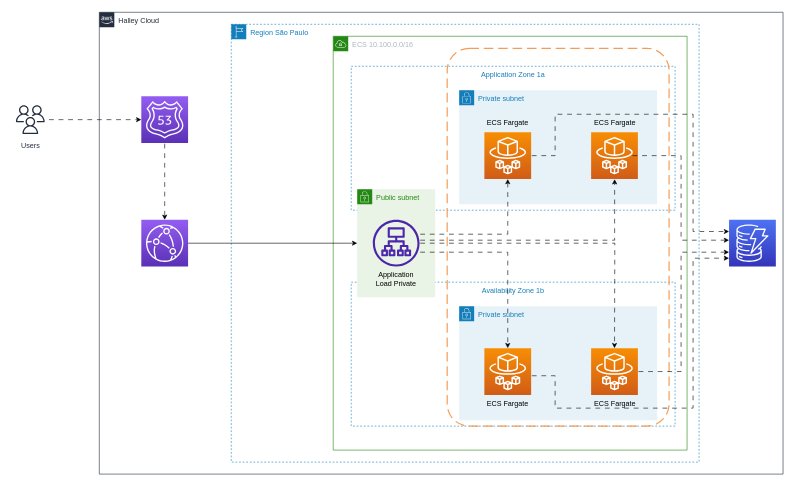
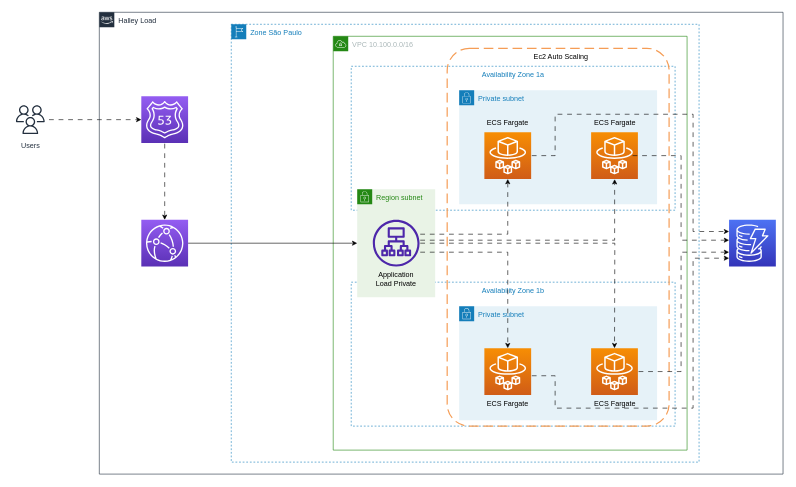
  <mxCell id="0" />
  <mxCell id="1" parent="0" />
  <mxCell id="2" style="edgeStyle=orthogonalEdgeStyle;rounded=0;orthogonalLoop=1;jettySize=auto;html=1;entryX=0;entryY=0.5;entryDx=0;entryDy=0;entryPerimeter=0;flowAnimation=1;" edge="1" parent="1" source="3" target="33"><mxGeometry relative="1" as="geometry" /></mxCell>
  <mxCell id="3" value="Users" style="sketch=0;outlineConnect=0;fontColor=#232F3E;gradientColor=none;strokeColor=#232F3E;fillColor=#ffffff;dashed=0;verticalLabelPosition=bottom;verticalAlign=top;align=center;html=1;fontSize=12;fontStyle=0;aspect=fixed;shape=mxgraph.aws4.resourceIcon;resIcon=mxgraph.aws4.users;" vertex="1" parent="1"><mxGeometry x="20" y="169" width="60" height="60" as="geometry" /></mxCell>
- <mxCell id="4" value="Halley Cloud" style="points=[[0,0],[0.25,0],[0.5,0],[0.75,0],[1,0],[1,0.25],[1,0.5],[1,0.75],[1,1],[0.75,1],[0.5,1],[0.25,1],[0,1],[0,0.75],[0,0.5],[0,0.25]];outlineConnect=0;gradientColor=none;html=1;whiteSpace=wrap;fontSize=12;fontStyle=0;container=1;pointerEvents=0;collapsible=0;recursiveResize=0;shape=mxgraph.aws4.group;grIcon=mxgraph.aws4.group_aws_cloud_alt;strokeColor=#232F3E;fillColor=none;verticalAlign=top;align=left;spacingLeft=30;fontColor=#232F3E;dashed=0;" vertex="1" parent="1"><mxGeometry x="165" y="20" width="1140" height="770" as="geometry" /></mxCell>
- <mxCell id="5" value="Region São Paulo" style="points=[[0,0],[0.25,0],[0.5,0],[0.75,0],[1,0],[1,0.25],[1,0.5],[1,0.75],[1,1],[0.75,1],[0.5,1],[0.25,1],[0,1],[0,0.75],[0,0.5],[0,0.25]];outlineConnect=0;gradientColor=none;html=1;whiteSpace=wrap;fontSize=12;fontStyle=0;container=1;pointerEvents=0;collapsible=0;recursiveResize=0;shape=mxgraph.aws4.group;grIcon=mxgraph.aws4.group_region;strokeColor=#147EBA;fillColor=none;verticalAlign=top;align=left;spacingLeft=30;fontColor=#147EBA;dashed=1;" vertex="1" parent="4"><mxGeometry x="220" y="20" width="780" height="730" as="geometry" /></mxCell>
- <mxCell id="6" value="ECS 10.100.0.0/16" style="points=[[0,0],[0.25,0],[0.5,0],[0.75,0],[1,0],[1,0.25],[1,0.5],[1,0.75],[1,1],[0.75,1],[0.5,1],[0.25,1],[0,1],[0,0.75],[0,0.5],[0,0.25]];outlineConnect=0;gradientColor=none;html=1;whiteSpace=wrap;fontSize=12;fontStyle=0;container=1;pointerEvents=0;collapsible=0;recursiveResize=0;shape=mxgraph.aws4.group;grIcon=mxgraph.aws4.group_vpc;strokeColor=#248814;fillColor=none;verticalAlign=top;align=left;spacingLeft=30;fontColor=#AAB7B8;dashed=0;" vertex="1" parent="5"><mxGeometry x="170" y="20" width="590" height="690" as="geometry" /></mxCell>
- <mxCell id="7" value="Application Zone 1a" style="fillColor=none;strokeColor=#147EBA;dashed=1;verticalAlign=top;fontStyle=0;fontColor=#147EBA;whiteSpace=wrap;html=1;" vertex="1" parent="6"><mxGeometry x="30" y="50" width="540" height="240" as="geometry" /></mxCell>
+ <mxCell id="4" value="Halley Load" style="points=[[0,0],[0.25,0],[0.5,0],[0.75,0],[1,0],[1,0.25],[1,0.5],[1,0.75],[1,1],[0.75,1],[0.5,1],[0.25,1],[0,1],[0,0.75],[0,0.5],[0,0.25]];outlineConnect=0;gradientColor=none;html=1;whiteSpace=wrap;fontSize=12;fontStyle=0;container=1;pointerEvents=0;collapsible=0;recursiveResize=0;shape=mxgraph.aws4.group;grIcon=mxgraph.aws4.group_aws_cloud_alt;strokeColor=#232F3E;fillColor=none;verticalAlign=top;align=left;spacingLeft=30;fontColor=#232F3E;dashed=0;" vertex="1" parent="1"><mxGeometry x="165" y="20" width="1140" height="770" as="geometry" /></mxCell>
+ <mxCell id="5" value="Zone São Paulo" style="points=[[0,0],[0.25,0],[0.5,0],[0.75,0],[1,0],[1,0.25],[1,0.5],[1,0.75],[1,1],[0.75,1],[0.5,1],[0.25,1],[0,1],[0,0.75],[0,0.5],[0,0.25]];outlineConnect=0;gradientColor=none;html=1;whiteSpace=wrap;fontSize=12;fontStyle=0;container=1;pointerEvents=0;collapsible=0;recursiveResize=0;shape=mxgraph.aws4.group;grIcon=mxgraph.aws4.group_region;strokeColor=#147EBA;fillColor=none;verticalAlign=top;align=left;spacingLeft=30;fontColor=#147EBA;dashed=1;" vertex="1" parent="4"><mxGeometry x="220" y="20" width="780" height="730" as="geometry" /></mxCell>
+ <mxCell id="6" value="VPC 10.100.0.0/16" style="points=[[0,0],[0.25,0],[0.5,0],[0.75,0],[1,0],[1,0.25],[1,0.5],[1,0.75],[1,1],[0.75,1],[0.5,1],[0.25,1],[0,1],[0,0.75],[0,0.5],[0,0.25]];outlineConnect=0;gradientColor=none;html=1;whiteSpace=wrap;fontSize=12;fontStyle=0;container=1;pointerEvents=0;collapsible=0;recursiveResize=0;shape=mxgraph.aws4.group;grIcon=mxgraph.aws4.group_vpc;strokeColor=#248814;fillColor=none;verticalAlign=top;align=left;spacingLeft=30;fontColor=#AAB7B8;dashed=0;" vertex="1" parent="5"><mxGeometry x="170" y="20" width="590" height="690" as="geometry" /></mxCell>
+ <mxCell id="7" value="Availability Zone 1a" style="fillColor=none;strokeColor=#147EBA;dashed=1;verticalAlign=top;fontStyle=0;fontColor=#147EBA;whiteSpace=wrap;html=1;" vertex="1" parent="6"><mxGeometry x="30" y="50" width="540" height="240" as="geometry" /></mxCell>
  <mxCell id="8" value="Availability Zone 1b" style="fillColor=none;strokeColor=#147EBA;dashed=1;verticalAlign=top;fontStyle=0;fontColor=#147EBA;whiteSpace=wrap;html=1;" vertex="1" parent="6"><mxGeometry x="30" y="410" width="540" height="240" as="geometry" /></mxCell>
  <mxCell id="9" value="" style="rounded=1;arcSize=10;dashed=1;strokeColor=#F59D56;fillColor=none;gradientColor=none;dashPattern=8 4;strokeWidth=2;" vertex="1" parent="6"><mxGeometry x="190" y="20" width="370" height="630" as="geometry" /></mxCell>
  <mxCell id="10" value="Private subnet" style="points=[[0,0],[0.25,0],[0.5,0],[0.75,0],[1,0],[1,0.25],[1,0.5],[1,0.75],[1,1],[0.75,1],[0.5,1],[0.25,1],[0,1],[0,0.75],[0,0.5],[0,0.25]];outlineConnect=0;gradientColor=none;html=1;whiteSpace=wrap;fontSize=12;fontStyle=0;container=1;pointerEvents=0;collapsible=0;recursiveResize=0;shape=mxgraph.aws4.group;grIcon=mxgraph.aws4.group_security_group;grStroke=0;strokeColor=#147EBA;fillColor=#E6F2F8;verticalAlign=top;align=left;spacingLeft=30;fontColor=#147EBA;dashed=0;" vertex="1" parent="6"><mxGeometry x="210" y="90" width="330" height="190" as="geometry" /></mxCell>
  <mxCell id="11" value="" style="sketch=0;points=[[0,0,0],[0.25,0,0],[0.5,0,0],[0.75,0,0],[1,0,0],[0,1,0],[0.25,1,0],[0.5,1,0],[0.75,1,0],[1,1,0],[0,0.25,0],[0,0.5,0],[0,0.75,0],[1,0.25,0],[1,0.5,0],[1,0.75,0]];outlineConnect=0;fontColor=#232F3E;gradientColor=#F78E04;gradientDirection=north;fillColor=#D05C17;strokeColor=#ffffff;dashed=0;verticalLabelPosition=bottom;verticalAlign=top;align=center;html=1;fontSize=12;fontStyle=0;aspect=fixed;shape=mxgraph.aws4.resourceIcon;resIcon=mxgraph.aws4.fargate;" vertex="1" parent="10"><mxGeometry x="220" y="70" width="78" height="78" as="geometry" /></mxCell>
  <mxCell id="12" value="" style="sketch=0;points=[[0,0,0],[0.25,0,0],[0.5,0,0],[0.75,0,0],[1,0,0],[0,1,0],[0.25,1,0],[0.5,1,0],[0.75,1,0],[1,1,0],[0,0.25,0],[0,0.5,0],[0,0.75,0],[1,0.25,0],[1,0.5,0],[1,0.75,0]];outlineConnect=0;fontColor=#232F3E;gradientColor=#F78E04;gradientDirection=north;fillColor=#D05C17;strokeColor=#ffffff;dashed=0;verticalLabelPosition=bottom;verticalAlign=top;align=center;html=1;fontSize=12;fontStyle=0;aspect=fixed;shape=mxgraph.aws4.resourceIcon;resIcon=mxgraph.aws4.fargate;" vertex="1" parent="10"><mxGeometry x="42" y="70" width="78" height="78" as="geometry" /></mxCell>
  <mxCell id="13" value="Private subnet" style="points=[[0,0],[0.25,0],[0.5,0],[0.75,0],[1,0],[1,0.25],[1,0.5],[1,0.75],[1,1],[0.75,1],[0.5,1],[0.25,1],[0,1],[0,0.75],[0,0.5],[0,0.25]];outlineConnect=0;gradientColor=none;html=1;whiteSpace=wrap;fontSize=12;fontStyle=0;container=1;pointerEvents=0;collapsible=0;recursiveResize=0;shape=mxgraph.aws4.group;grIcon=mxgraph.aws4.group_security_group;grStroke=0;strokeColor=#147EBA;fillColor=#E6F2F8;verticalAlign=top;align=left;spacingLeft=30;fontColor=#147EBA;dashed=0;" vertex="1" parent="6"><mxGeometry x="210" y="450" width="330" height="190" as="geometry" /></mxCell>
  <mxCell id="14" style="edgeStyle=orthogonalEdgeStyle;rounded=0;orthogonalLoop=1;jettySize=auto;html=1;flowAnimation=1;" edge="1" parent="13"><mxGeometry relative="1" as="geometry"><mxPoint x="120" y="116" as="sourcePoint" /><mxPoint x="450" y="-80" as="targetPoint" /><Array as="points"><mxPoint x="160" y="116" /><mxPoint x="160" y="170" /><mxPoint x="390" y="170" /><mxPoint x="390" y="-80" /></Array></mxGeometry></mxCell>
  <mxCell id="15" value="" style="sketch=0;points=[[0,0,0],[0.25,0,0],[0.5,0,0],[0.75,0,0],[1,0,0],[0,1,0],[0.25,1,0],[0.5,1,0],[0.75,1,0],[1,1,0],[0,0.25,0],[0,0.5,0],[0,0.75,0],[1,0.25,0],[1,0.5,0],[1,0.75,0]];outlineConnect=0;fontColor=#232F3E;gradientColor=#F78E04;gradientDirection=north;fillColor=#D05C17;strokeColor=#ffffff;dashed=0;verticalLabelPosition=bottom;verticalAlign=top;align=center;html=1;fontSize=12;fontStyle=0;aspect=fixed;shape=mxgraph.aws4.resourceIcon;resIcon=mxgraph.aws4.fargate;" vertex="1" parent="13"><mxGeometry x="42" y="70" width="78" height="78" as="geometry" /></mxCell>
  <mxCell id="16" value="ECS Fargate" style="text;html=1;strokeColor=none;fillColor=none;align=center;verticalAlign=middle;whiteSpace=wrap;rounded=0;" vertex="1" parent="13"><mxGeometry x="31" y="148" width="100" height="30" as="geometry" /></mxCell>
- <mxCell id="17" value="Public subnet" style="points=[[0,0],[0.25,0],[0.5,0],[0.75,0],[1,0],[1,0.25],[1,0.5],[1,0.75],[1,1],[0.75,1],[0.5,1],[0.25,1],[0,1],[0,0.75],[0,0.5],[0,0.25]];outlineConnect=0;gradientColor=none;html=1;whiteSpace=wrap;fontSize=12;fontStyle=0;container=1;pointerEvents=0;collapsible=0;recursiveResize=0;shape=mxgraph.aws4.group;grIcon=mxgraph.aws4.group_security_group;grStroke=0;strokeColor=#248814;fillColor=#E9F3E6;verticalAlign=top;align=left;spacingLeft=30;fontColor=#248814;dashed=0;" vertex="1" parent="6"><mxGeometry x="40" y="255" width="130" height="180" as="geometry" /></mxCell>
+ <mxCell id="17" value="Region subnet" style="points=[[0,0],[0.25,0],[0.5,0],[0.75,0],[1,0],[1,0.25],[1,0.5],[1,0.75],[1,1],[0.75,1],[0.5,1],[0.25,1],[0,1],[0,0.75],[0,0.5],[0,0.25]];outlineConnect=0;gradientColor=none;html=1;whiteSpace=wrap;fontSize=12;fontStyle=0;container=1;pointerEvents=0;collapsible=0;recursiveResize=0;shape=mxgraph.aws4.group;grIcon=mxgraph.aws4.group_security_group;grStroke=0;strokeColor=#248814;fillColor=#E9F3E6;verticalAlign=top;align=left;spacingLeft=30;fontColor=#248814;dashed=0;" vertex="1" parent="6"><mxGeometry x="40" y="255" width="130" height="180" as="geometry" /></mxCell>
  <mxCell id="18" value="" style="sketch=0;outlineConnect=0;fontColor=#232F3E;gradientColor=none;fillColor=#4D27AA;strokeColor=none;dashed=0;verticalLabelPosition=bottom;verticalAlign=top;align=center;html=1;fontSize=12;fontStyle=0;aspect=fixed;pointerEvents=1;shape=mxgraph.aws4.application_load_balancer;" vertex="1" parent="17"><mxGeometry x="26" y="51" width="78" height="78" as="geometry" /></mxCell>
+ <mxCell id="19" value="Ec2 Auto Scaling" style="text;html=1;strokeColor=none;fillColor=none;align=center;verticalAlign=middle;whiteSpace=wrap;rounded=0;" vertex="1" parent="6"><mxGeometry x="330" y="20" width="100" height="30" as="geometry" /></mxCell>
  <mxCell id="20" value="ECS Fargate" style="text;html=1;strokeColor=none;fillColor=none;align=center;verticalAlign=middle;whiteSpace=wrap;rounded=0;" vertex="1" parent="6"><mxGeometry x="241" y="130" width="100" height="30" as="geometry" /></mxCell>
  <mxCell id="21" value="Application&lt;br&gt;Load Private" style="text;html=1;strokeColor=none;fillColor=none;align=center;verticalAlign=middle;whiteSpace=wrap;rounded=0;" vertex="1" parent="6"><mxGeometry x="55" y="390" width="100" height="30" as="geometry" /></mxCell>
  <mxCell id="22" style="edgeStyle=orthogonalEdgeStyle;rounded=0;orthogonalLoop=1;jettySize=auto;html=1;entryX=0.5;entryY=1;entryDx=0;entryDy=0;entryPerimeter=0;flowAnimation=1;" edge="1" parent="6" source="18"><mxGeometry relative="1" as="geometry"><Array as="points"><mxPoint x="291" y="330" /></Array><mxPoint x="291" y="238" as="targetPoint" /></mxGeometry></mxCell>
  <mxCell id="23" style="edgeStyle=orthogonalEdgeStyle;rounded=0;orthogonalLoop=1;jettySize=auto;html=1;flowAnimation=1;" edge="1" parent="6" source="18"><mxGeometry relative="1" as="geometry"><Array as="points"><mxPoint x="291" y="360" /></Array><mxPoint x="291" y="520" as="targetPoint" /></mxGeometry></mxCell>
  <mxCell id="24" style="edgeStyle=orthogonalEdgeStyle;rounded=0;orthogonalLoop=1;jettySize=auto;html=1;flowAnimation=1;" edge="1" parent="6" source="18"><mxGeometry relative="1" as="geometry"><mxPoint x="469" y="520" as="targetPoint" /></mxGeometry></mxCell>
  <mxCell id="25" style="edgeStyle=orthogonalEdgeStyle;rounded=0;orthogonalLoop=1;jettySize=auto;html=1;entryX=0.631;entryY=1.004;entryDx=0;entryDy=0;entryPerimeter=0;flowAnimation=1;" edge="1" parent="6" source="18"><mxGeometry relative="1" as="geometry"><Array as="points"><mxPoint x="469" y="340" /></Array><mxPoint x="469.218" y="238.312" as="targetPoint" /></mxGeometry></mxCell>
  <mxCell id="26" value="ECS Fargate" style="text;html=1;strokeColor=none;fillColor=none;align=center;verticalAlign=middle;whiteSpace=wrap;rounded=0;" vertex="1" parent="6"><mxGeometry x="420" y="130" width="100" height="30" as="geometry" /></mxCell>
  <mxCell id="27" value="" style="sketch=0;points=[[0,0,0],[0.25,0,0],[0.5,0,0],[0.75,0,0],[1,0,0],[0,1,0],[0.25,1,0],[0.5,1,0],[0.75,1,0],[1,1,0],[0,0.25,0],[0,0.5,0],[0,0.75,0],[1,0.25,0],[1,0.5,0],[1,0.75,0]];outlineConnect=0;fontColor=#232F3E;gradientColor=#F78E04;gradientDirection=north;fillColor=#D05C17;strokeColor=#ffffff;dashed=0;verticalLabelPosition=bottom;verticalAlign=top;align=center;html=1;fontSize=12;fontStyle=0;aspect=fixed;shape=mxgraph.aws4.resourceIcon;resIcon=mxgraph.aws4.fargate;" vertex="1" parent="6"><mxGeometry x="430" y="520" width="78" height="78" as="geometry" /></mxCell>
  <mxCell id="28" value="ECS Fargate" style="text;html=1;strokeColor=none;fillColor=none;align=center;verticalAlign=middle;whiteSpace=wrap;rounded=0;" vertex="1" parent="6"><mxGeometry x="420" y="598" width="100" height="30" as="geometry" /></mxCell>
  <mxCell id="29" value="" style="sketch=0;points=[[0,0,0],[0.25,0,0],[0.5,0,0],[0.75,0,0],[1,0,0],[0,1,0],[0.25,1,0],[0.5,1,0],[0.75,1,0],[1,1,0],[0,0.25,0],[0,0.5,0],[0,0.75,0],[1,0.25,0],[1,0.5,0],[1,0.75,0]];outlineConnect=0;fontColor=#232F3E;gradientColor=#4D72F3;gradientDirection=north;fillColor=#3334B9;strokeColor=#ffffff;dashed=0;verticalLabelPosition=bottom;verticalAlign=top;align=center;html=1;fontSize=12;fontStyle=0;aspect=fixed;shape=mxgraph.aws4.resourceIcon;resIcon=mxgraph.aws4.dynamodb;" vertex="1" parent="4"><mxGeometry x="1050" y="346" width="78" height="78" as="geometry" /></mxCell>
  <mxCell id="30" style="edgeStyle=orthogonalEdgeStyle;rounded=0;orthogonalLoop=1;jettySize=auto;html=1;" edge="1" parent="4" source="31" target="17"><mxGeometry relative="1" as="geometry" /></mxCell>
  <mxCell id="31" value="" style="sketch=0;points=[[0,0,0],[0.25,0,0],[0.5,0,0],[0.75,0,0],[1,0,0],[0,1,0],[0.25,1,0],[0.5,1,0],[0.75,1,0],[1,1,0],[0,0.25,0],[0,0.5,0],[0,0.75,0],[1,0.25,0],[1,0.5,0],[1,0.75,0]];outlineConnect=0;fontColor=#232F3E;gradientColor=#945DF2;gradientDirection=north;fillColor=#5A30B5;strokeColor=#ffffff;dashed=0;verticalLabelPosition=bottom;verticalAlign=top;align=center;html=1;fontSize=12;fontStyle=0;aspect=fixed;shape=mxgraph.aws4.resourceIcon;resIcon=mxgraph.aws4.cloudfront;" vertex="1" parent="4"><mxGeometry x="70" y="346" width="78" height="78" as="geometry" /></mxCell>
  <mxCell id="32" style="edgeStyle=orthogonalEdgeStyle;rounded=0;orthogonalLoop=1;jettySize=auto;html=1;flowAnimation=1;" edge="1" parent="4" source="33" target="31"><mxGeometry relative="1" as="geometry" /></mxCell>
  <mxCell id="33" value="" style="sketch=0;points=[[0,0,0],[0.25,0,0],[0.5,0,0],[0.75,0,0],[1,0,0],[0,1,0],[0.25,1,0],[0.5,1,0],[0.75,1,0],[1,1,0],[0,0.25,0],[0,0.5,0],[0,0.75,0],[1,0.25,0],[1,0.5,0],[1,0.75,0]];outlineConnect=0;fontColor=#232F3E;gradientColor=#945DF2;gradientDirection=north;fillColor=#5A30B5;strokeColor=#ffffff;dashed=0;verticalLabelPosition=bottom;verticalAlign=top;align=center;html=1;fontSize=12;fontStyle=0;aspect=fixed;shape=mxgraph.aws4.resourceIcon;resIcon=mxgraph.aws4.route_53;" vertex="1" parent="4"><mxGeometry x="70" y="140" width="78" height="78" as="geometry" /></mxCell>
  <mxCell id="34" style="edgeStyle=orthogonalEdgeStyle;rounded=0;orthogonalLoop=1;jettySize=auto;html=1;flowAnimation=1;" edge="1" parent="4" target="29"><mxGeometry relative="1" as="geometry"><Array as="points"><mxPoint x="970" y="239" /><mxPoint x="970" y="380" /></Array><mxPoint x="888.0" y="239" as="sourcePoint" /></mxGeometry></mxCell>
  <mxCell id="35" style="edgeStyle=orthogonalEdgeStyle;rounded=0;orthogonalLoop=1;jettySize=auto;html=1;entryX=0;entryY=0.692;entryDx=0;entryDy=0;entryPerimeter=0;flowAnimation=1;" edge="1" parent="4" target="29"><mxGeometry relative="1" as="geometry"><Array as="points"><mxPoint x="970" y="599" /><mxPoint x="970" y="400" /></Array><mxPoint x="898.0" y="599" as="sourcePoint" /></mxGeometry></mxCell>
  <mxCell id="36" style="edgeStyle=orthogonalEdgeStyle;rounded=0;orthogonalLoop=1;jettySize=auto;html=1;entryX=0;entryY=0.25;entryDx=0;entryDy=0;entryPerimeter=0;flowAnimation=1;" edge="1" parent="4" target="29"><mxGeometry relative="1" as="geometry"><Array as="points"><mxPoint x="760" y="239" /><mxPoint x="760" y="170" /><mxPoint x="990" y="170" /><mxPoint x="990" y="366" /><mxPoint x="1050" y="366" /></Array><mxPoint x="720" y="239" as="sourcePoint" /></mxGeometry></mxCell>
